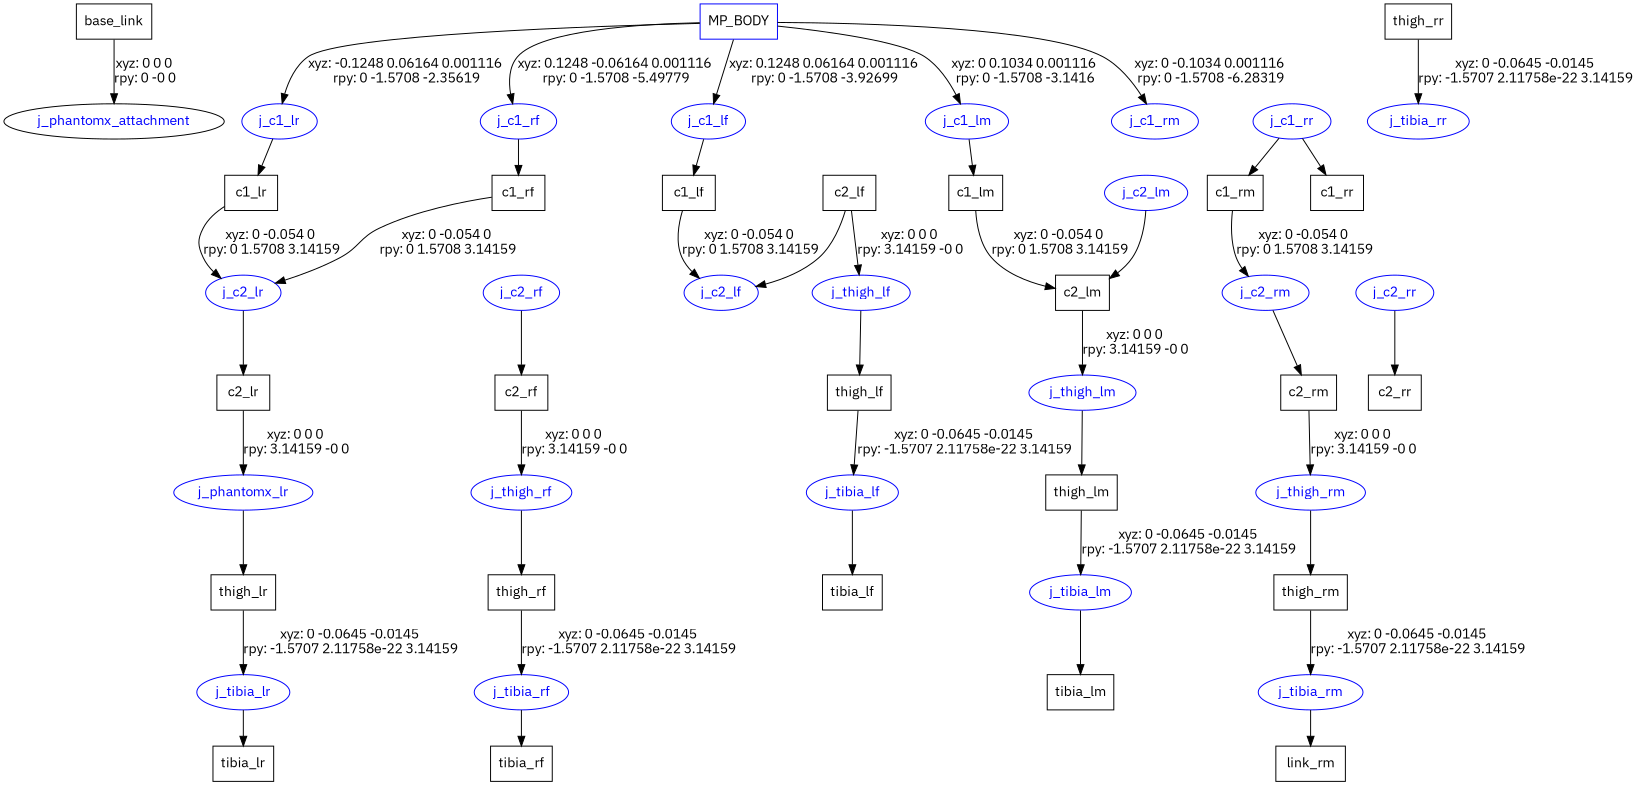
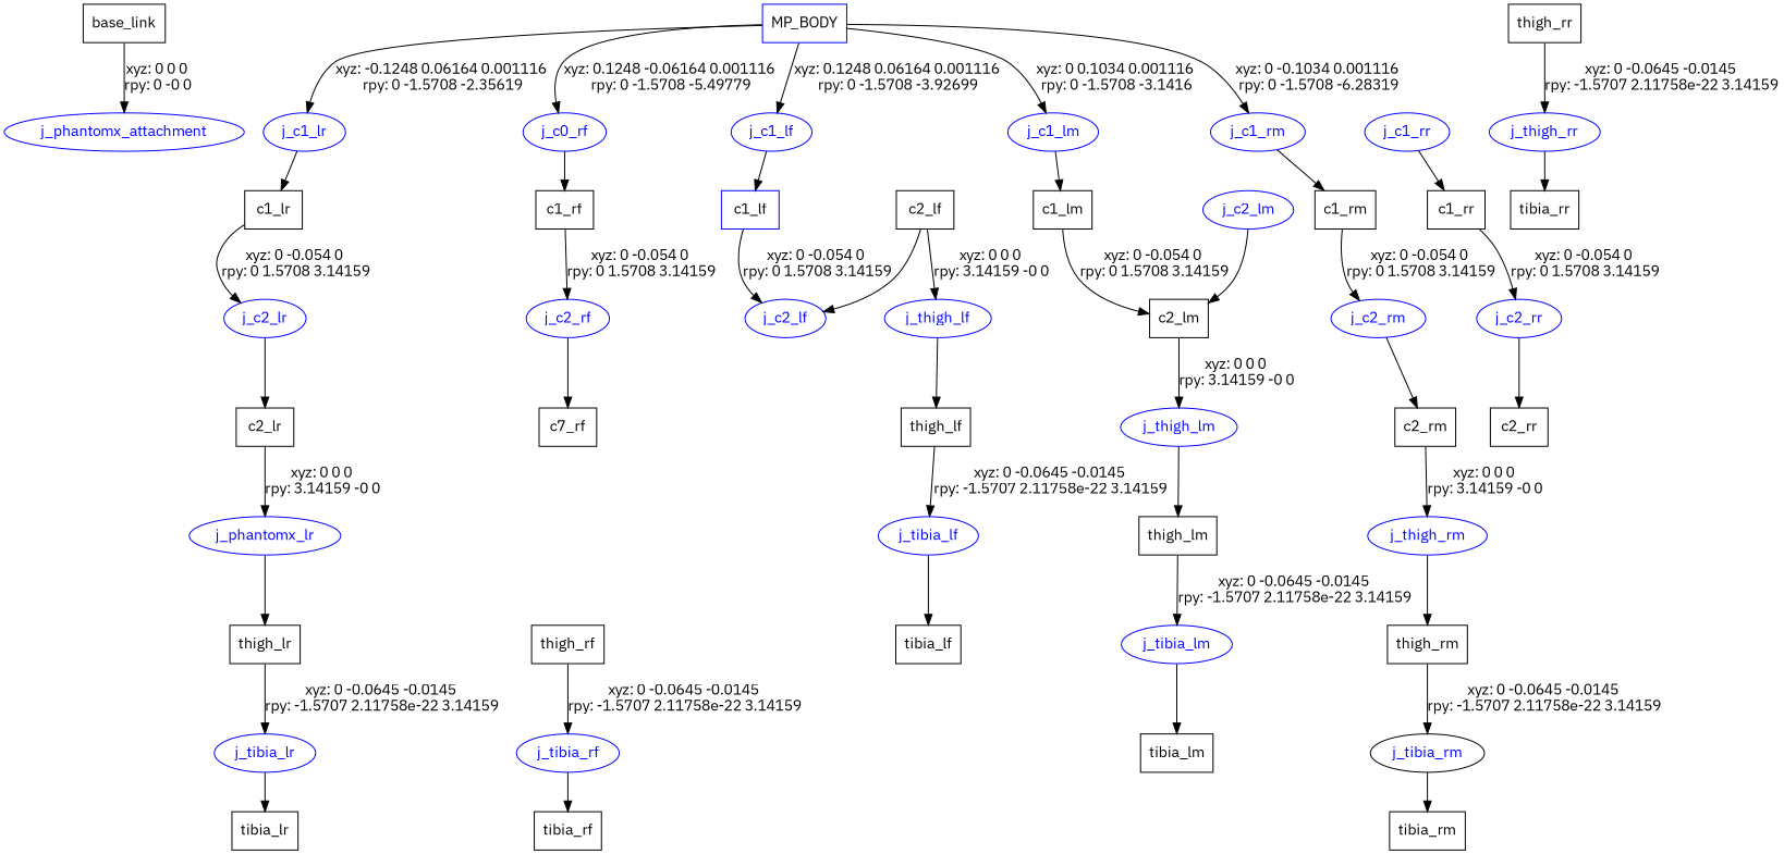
  digraph {
    fontname="IBM Plex Sans"
    node [fontname="IBM Plex Sans" shape=box]
    edge [fontname="IBM Plex Sans"]
    n1 [label=base_link]
-   j_phantomx_attachment [color=black fontcolor=blue shape=ellipse]
+   j_phantomx_attachment [color=blue fontcolor=blue shape=ellipse]
    n3 [color=blue label=MP_BODY]
    j_c1_lf [color=blue fontcolor=blue shape=ellipse]
    j_c1_lm [color=blue fontcolor=blue shape=ellipse]
    j_c1_lr [color=blue fontcolor=blue shape=ellipse]
-   j_c1_rf [color=blue fontcolor=blue shape=ellipse]
+   j_c1_rf [color=blue fontcolor=blue shape=ellipse label=j_c0_rf]
    j_c1_rm [color=blue fontcolor=blue shape=ellipse]
-   n9 [label=c1_lf]
+   n9 [label=c1_lf color=blue]
    n10 [label=c1_lm]
    n11 [label=c1_lr]
    n12 [label=c1_rf]
    n13 [label=c1_rm]
    j_c1_rr [color=blue fontcolor=blue shape=ellipse]
    n15 [label=c1_rr]
    j_c2_lf [color=blue fontcolor=blue shape=ellipse]
    n17 [label=c2_lf]
    j_thigh_lf [color=blue fontcolor=blue shape=ellipse]
    n19 [label=thigh_lf]
    j_tibia_lf [color=blue fontcolor=blue shape=ellipse]
    n21 [label=tibia_lf]
    n22 [label=c2_lm]
    j_c2_lm [color=blue fontcolor=blue shape=ellipse]
    j_thigh_lm [color=blue fontcolor=blue shape=ellipse]
    n25 [label=thigh_lm]
    j_tibia_lm [color=blue fontcolor=blue shape=ellipse]
    n27 [label=tibia_lm]
    j_c2_lr [color=blue fontcolor=blue shape=ellipse]
    n29 [label=c2_lr]
    n30 [color=blue fontcolor=blue label=j_phantomx_lr shape=ellipse]
    n31 [label=thigh_lr]
    j_tibia_lr [color=blue fontcolor=blue shape=ellipse]
    n33 [label=tibia_lr]
    j_c2_rf [color=blue fontcolor=blue shape=ellipse]
-   n35 [label=c2_rf]
-   j_thigh_rf [color=blue fontcolor=blue shape=ellipse]
+   n35 [label=c7_rf]
    n37 [label=thigh_rf]
    j_tibia_rf [color=blue fontcolor=blue shape=ellipse]
    n39 [label=tibia_rf]
    j_c2_rm [color=blue fontcolor=blue shape=ellipse]
    n41 [label=c2_rm]
    j_thigh_rm [color=blue fontcolor=blue shape=ellipse]
    n43 [label=thigh_rm]
-   j_tibia_rm [color=blue fontcolor=blue shape=ellipse]
-   n45 [label=link_rm]
+   j_tibia_rm [color=black fontcolor=blue shape=ellipse]
+   n45 [label=tibia_rm]
    j_c2_rr [color=blue fontcolor=blue shape=ellipse]
    n47 [label=c2_rr]
    n48 [label=thigh_rr]
-   j_tibia_rr [color=blue fontcolor=blue shape=ellipse]
+   j_tibia_rr [color=blue fontcolor=blue shape=ellipse label=j_thigh_rr]
+   n50 [label=tibia_rr]
    n1 -> j_phantomx_attachment [label="xyz: 0 0 0 \nrpy: 0 -0 0"]
    n3 -> j_c1_lf [label="xyz: 0.1248 0.06164 0.001116 \nrpy: 0 -1.5708 -3.92699"]
    n3 -> j_c1_lm [label="xyz: 0 0.1034 0.001116 \nrpy: 0 -1.5708 -3.1416"]
    n3 -> j_c1_lr [label="xyz: -0.1248 0.06164 0.001116 \nrpy: 0 -1.5708 -2.35619"]
    n3 -> j_c1_rf [label="xyz: 0.1248 -0.06164 0.001116 \nrpy: 0 -1.5708 -5.49779"]
    n3 -> j_c1_rm [label="xyz: 0 -0.1034 0.001116 \nrpy: 0 -1.5708 -6.28319"]
    j_c1_lf -> n9
    j_c1_lm -> n10
    j_c1_lr -> n11
    j_c1_rf -> n12
-   j_c1_rr -> n13
+   j_c1_rm -> n13
    n9 -> j_c2_lf [label="xyz: 0 -0.054 0 \nrpy: 0 1.5708 3.14159"]
    n10 -> n22 [label="xyz: 0 -0.054 0 \nrpy: 0 1.5708 3.14159"]
    n11 -> j_c2_lr [label="xyz: 0 -0.054 0 \nrpy: 0 1.5708 3.14159"]
-   n12 -> j_c2_lr [label="xyz: 0 -0.054 0 \nrpy: 0 1.5708 3.14159"]
+   n12 -> j_c2_rf [label="xyz: 0 -0.054 0 \nrpy: 0 1.5708 3.14159"]
    n13 -> j_c2_rm [label="xyz: 0 -0.054 0 \nrpy: 0 1.5708 3.14159"]
    j_c1_rr -> n15
+   n15 -> j_c2_rr [label="xyz: 0 -0.054 0 \nrpy: 0 1.5708 3.14159"]
    n17 -> j_c2_lf
    n17 -> j_thigh_lf [label="xyz: 0 0 0 \nrpy: 3.14159 -0 0"]
    j_thigh_lf -> n19
    n19 -> j_tibia_lf [label="xyz: 0 -0.0645 -0.0145 \nrpy: -1.5707 2.11758e-22 3.14159"]
    j_tibia_lf -> n21
    n22 -> j_thigh_lm [label="xyz: 0 0 0 \nrpy: 3.14159 -0 0"]
    j_c2_lm -> n22
    j_thigh_lm -> n25
    n25 -> j_tibia_lm [label="xyz: 0 -0.0645 -0.0145 \nrpy: -1.5707 2.11758e-22 3.14159"]
    j_tibia_lm -> n27
    j_c2_lr -> n29
    n29 -> n30 [label="xyz: 0 0 0 \nrpy: 3.14159 -0 0"]
    n30 -> n31
    n31 -> j_tibia_lr [label="xyz: 0 -0.0645 -0.0145 \nrpy: -1.5707 2.11758e-22 3.14159"]
    j_tibia_lr -> n33
    j_c2_rf -> n35
-   n35 -> j_thigh_rf [label="xyz: 0 0 0 \nrpy: 3.14159 -0 0"]
-   j_thigh_rf -> n37
    n37 -> j_tibia_rf [label="xyz: 0 -0.0645 -0.0145 \nrpy: -1.5707 2.11758e-22 3.14159"]
    j_tibia_rf -> n39
    j_c2_rm -> n41
    n41 -> j_thigh_rm [label="xyz: 0 0 0 \nrpy: 3.14159 -0 0"]
    j_thigh_rm -> n43
    n43 -> j_tibia_rm [label="xyz: 0 -0.0645 -0.0145 \nrpy: -1.5707 2.11758e-22 3.14159"]
    j_tibia_rm -> n45
    j_c2_rr -> n47
    n48 -> j_tibia_rr [label="xyz: 0 -0.0645 -0.0145 \nrpy: -1.5707 2.11758e-22 3.14159"]
+   j_tibia_rr -> n50
  }
